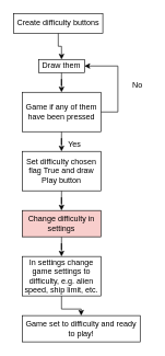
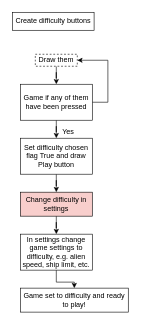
  <mxCell id="0" />
  <mxCell id="1" parent="0" />
- <mxCell id="2" style="edgeStyle=orthogonalEdgeStyle;rounded=0;orthogonalLoop=1;jettySize=auto;html=1;entryX=0.5;entryY=0;entryDx=0;entryDy=0;" edge="1" parent="1" source="3" target="8"><mxGeometry relative="1" as="geometry" /></mxCell>
  <mxCell id="3" value="Create difficulty buttons" style="rounded=0;whiteSpace=wrap;html=1;" vertex="1" parent="1"><mxGeometry x="20" y="20" width="136" height="30" as="geometry" /></mxCell>
  <mxCell id="4" style="edgeStyle=orthogonalEdgeStyle;rounded=0;orthogonalLoop=1;jettySize=auto;html=1;entryX=1;entryY=0.5;entryDx=0;entryDy=0;" edge="1" parent="1" source="6" target="8"><mxGeometry relative="1" as="geometry"><Array as="points"><mxPoint x="179" y="170" /><mxPoint x="179" y="100" /></Array></mxGeometry></mxCell>
  <mxCell id="5" style="edgeStyle=orthogonalEdgeStyle;rounded=0;orthogonalLoop=1;jettySize=auto;html=1;entryX=0.5;entryY=0;entryDx=0;entryDy=0;" edge="1" parent="1" source="6" target="11"><mxGeometry relative="1" as="geometry" /></mxCell>
  <mxCell id="6" value="Game if any of them have been pressed" style="rounded=0;whiteSpace=wrap;html=1;" vertex="1" parent="1"><mxGeometry x="33" y="140" width="120" height="60" as="geometry" /></mxCell>
  <mxCell id="7" style="edgeStyle=orthogonalEdgeStyle;rounded=0;orthogonalLoop=1;jettySize=auto;html=1;entryX=0.5;entryY=0;entryDx=0;entryDy=0;" edge="1" parent="1" source="8" target="6"><mxGeometry relative="1" as="geometry" /></mxCell>
- <mxCell id="8" value="Draw them" style="rounded=0;whiteSpace=wrap;html=1;" vertex="1" parent="1"><mxGeometry x="58" y="90" width="70" height="20" as="geometry" /></mxCell>
- <mxCell id="9" value="No" style="text;html=1;strokeColor=none;fillColor=none;align=center;verticalAlign=middle;whiteSpace=wrap;rounded=0;" vertex="1" parent="1"><mxGeometry x="189" y="120" width="40" height="20" as="geometry" /></mxCell>
+ <mxCell id="8" value="Draw them" style="rounded=0;whiteSpace=wrap;html=1;dashed=1;" vertex="1" parent="1"><mxGeometry x="58" y="90" width="70" height="20" as="geometry" /></mxCell>
  <mxCell id="10" style="edgeStyle=orthogonalEdgeStyle;rounded=0;orthogonalLoop=1;jettySize=auto;html=1;entryX=0.5;entryY=0;entryDx=0;entryDy=0;" edge="1" parent="1" source="11" target="14"><mxGeometry relative="1" as="geometry" /></mxCell>
  <mxCell id="11" value="Set difficulty chosen flag True and draw Play button" style="rounded=0;whiteSpace=wrap;html=1;" vertex="1" parent="1"><mxGeometry x="33" y="230" width="120" height="60" as="geometry" /></mxCell>
  <mxCell id="12" value="Yes" style="text;html=1;strokeColor=none;fillColor=none;align=center;verticalAlign=middle;whiteSpace=wrap;rounded=0;" vertex="1" parent="1"><mxGeometry x="93" y="210" width="40" height="20" as="geometry" /></mxCell>
  <mxCell id="13" style="edgeStyle=orthogonalEdgeStyle;rounded=0;orthogonalLoop=1;jettySize=auto;html=1;entryX=0.5;entryY=0;entryDx=0;entryDy=0;" edge="1" parent="1" source="14" target="16"><mxGeometry relative="1" as="geometry" /></mxCell>
  <mxCell id="14" value="Change difficulty in settings" style="rounded=0;whiteSpace=wrap;html=1;fillColor=#f8cecc;" vertex="1" parent="1"><mxGeometry x="33" y="320" width="120" height="40" as="geometry" /></mxCell>
  <mxCell id="15" style="edgeStyle=orthogonalEdgeStyle;rounded=0;orthogonalLoop=1;jettySize=auto;html=1;entryX=0.5;entryY=0;entryDx=0;entryDy=0;" edge="1" parent="1" source="16" target="17"><mxGeometry relative="1" as="geometry" /></mxCell>
  <mxCell id="16" value="In settings change game settings to difficulty, e.g. alien speed, ship limit, etc." style="rounded=0;whiteSpace=wrap;html=1;" vertex="1" parent="1"><mxGeometry x="33" y="390" width="120" height="60" as="geometry" /></mxCell>
  <mxCell id="17" value="Game set to difficulty and ready to play!" style="rounded=0;whiteSpace=wrap;html=1;" vertex="1" parent="1"><mxGeometry x="33" y="480" width="180" height="40" as="geometry" /></mxCell>
